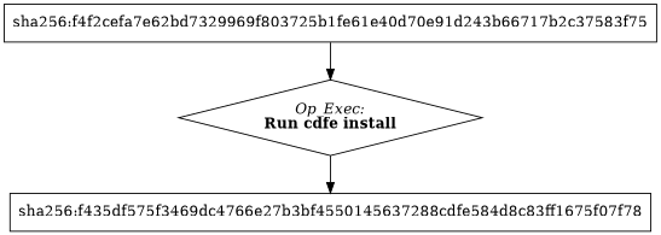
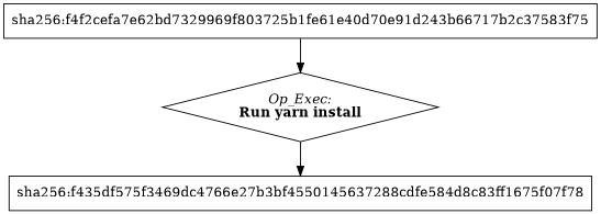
  digraph {
    node [shape=box]
    n1 [label="sha256:f435df575f3469dc4766e27b3bf4550145637288cdfe584d8c83ff1675f07f78"]
    n2 [label="sha256:f4f2cefa7e62bd7329969f803725b1fe61e40d70e91d243b66717b2c37583f75"]
-   n3 [label=<<I>Op_Exec:</I><BR/><B>Run cdfe install</B>> shape=diamond]
+   n3 [label=<<I>Op_Exec:</I><BR/><B>Run yarn install</B>> shape=diamond]
    n2 -> n3
    n3 -> n1
  }
